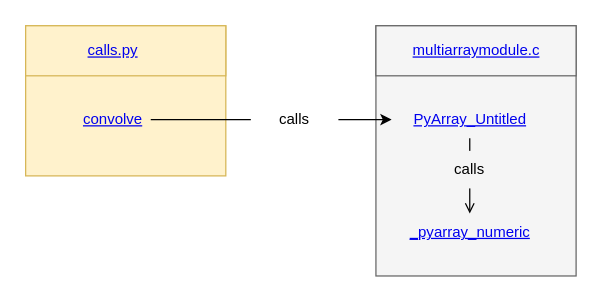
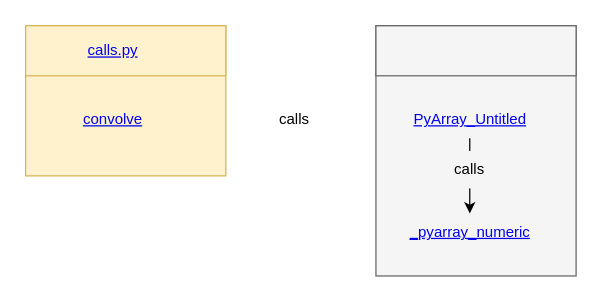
  <mxCell id="0" />
  <mxCell id="1" parent="0" />
  <mxCell id="2" value="" style="rounded=0;whiteSpace=wrap;html=1;fillColor=#fff2cc;strokeColor=#d6b656;" parent="1" vertex="1"><mxGeometry x="20" y="20" width="160" height="120" as="geometry" /></mxCell>
  <mxCell id="3" value="" style="rounded=0;whiteSpace=wrap;html=1;fillColor=#f5f5f5;strokeColor=#666666;fontColor=#333333;" parent="1" vertex="1"><mxGeometry x="300" y="20" width="160" height="200" as="geometry" /></mxCell>
  <mxCell id="4" value="" style="rounded=0;whiteSpace=wrap;html=1;fillColor=#fff2cc;strokeColor=#d6b656;" parent="1" vertex="1"><mxGeometry x="20" y="20" width="160" height="40" as="geometry" /></mxCell>
  <mxCell id="5" value="&lt;a href=&quot;https://github.com/numpy/numpy/blob/v2.0.0/numpy/_core/numeric.py#L782-L878&quot;&gt;calls.py&lt;/a&gt;" style="text;html=1;align=center;verticalAlign=middle;whiteSpace=wrap;rounded=0;" parent="1" vertex="1"><mxGeometry x="60" y="25" width="60" height="30" as="geometry" /></mxCell>
  <mxCell id="6" value="&lt;a href=&quot;https://github.com/numpy/numpy/blob/v2.0.0/numpy/_core/numeric.py#L782-L878&quot;&gt;convolve&lt;/a&gt;" style="text;html=1;align=center;verticalAlign=middle;whiteSpace=wrap;rounded=0;" parent="1" vertex="1"><mxGeometry x="60" y="80" width="60" height="30" as="geometry" /></mxCell>
  <mxCell id="7" value="" style="rounded=0;whiteSpace=wrap;html=1;fillColor=#f5f5f5;strokeColor=#666666;fontColor=#333333;" parent="1" vertex="1"><mxGeometry x="300" y="20" width="160" height="40" as="geometry" /></mxCell>
- <mxCell id="8" value="&lt;a href=&quot;https://github.com/numpy/numpy/blob/v2.0.0/numpy/_core/src/multiarray/multiarraymodule.c&quot;&gt;multiarraymodule.c&lt;/a&gt;" style="text;html=1;align=center;verticalAlign=middle;whiteSpace=wrap;rounded=0;" parent="1" vertex="1"><mxGeometry x="322.5" y="25" width="115" height="30" as="geometry" /></mxCell>
  <mxCell id="9" value="&lt;a href=&quot;https://github.com/numpy/numpy/blob/v2.0.0/numpy/_core/src/multiarray/multiarraymodule.c#L1370&quot;&gt;PyArray_Untitled&lt;/a&gt;" style="text;html=1;align=center;verticalAlign=middle;whiteSpace=wrap;rounded=0;" parent="1" vertex="1"><mxGeometry x="312.5" y="80" width="125" height="30" as="geometry" /></mxCell>
  <mxCell id="10" value="&lt;a href=&quot;https://github.com/numpy/numpy/blob/v2.0.0/numpy/_core/src/multiarray/multiarraymodule.c#L1125&quot;&gt;_pyarray_numeric&lt;/a&gt;" style="text;html=1;align=center;verticalAlign=middle;whiteSpace=wrap;rounded=0;" parent="1" vertex="1"><mxGeometry x="312.5" y="170" width="125" height="30" as="geometry" /></mxCell>
- <mxCell id="11" value="" style="endArrow=classic;html=1;rounded=0;entryX=0;entryY=0.5;entryDx=0;entryDy=0;exitX=1;exitY=0.5;exitDx=0;exitDy=0;" edge="1" parent="1" source="6" target="9"><mxGeometry width="50" height="50" relative="1" as="geometry"><mxPoint x="130" y="90" as="sourcePoint" /><mxPoint x="180" y="40" as="targetPoint" /></mxGeometry></mxCell>
- <mxCell id="12" value="" style="endArrow=open;html=1;rounded=0;exitX=0.5;exitY=1;exitDx=0;exitDy=0;entryX=0.5;entryY=0;entryDx=0;entryDy=0;" edge="1" parent="1" source="9" target="10"><mxGeometry width="50" height="50" relative="1" as="geometry"><mxPoint x="130" y="300" as="sourcePoint" /><mxPoint x="180" y="250" as="targetPoint" /></mxGeometry></mxCell>
+ <mxCell id="12" value="" style="endArrow=classic;html=1;rounded=0;exitX=0.5;exitY=1;exitDx=0;exitDy=0;entryX=0.5;entryY=0;entryDx=0;entryDy=0;" edge="1" parent="1" source="9" target="10"><mxGeometry width="50" height="50" relative="1" as="geometry"><mxPoint x="130" y="300" as="sourcePoint" /><mxPoint x="180" y="250" as="targetPoint" /></mxGeometry></mxCell>
  <mxCell id="13" value="Untitled Layer" parent="0" />
  <mxCell id="14" value="" style="rounded=0;whiteSpace=wrap;html=1;strokeColor=none;" vertex="1" parent="13"><mxGeometry x="200" y="80" width="70" height="30" as="geometry" /></mxCell>
  <mxCell id="15" value="calls" style="text;html=1;align=center;verticalAlign=middle;whiteSpace=wrap;rounded=0;" vertex="1" parent="13"><mxGeometry x="210" y="85" width="50" height="20" as="geometry" /></mxCell>
  <mxCell id="16" value="" style="rounded=0;whiteSpace=wrap;html=1;fillColor=#f5f5f5;fontColor=#333333;strokeColor=none;" vertex="1" parent="13"><mxGeometry x="340" y="120" width="70" height="30" as="geometry" /></mxCell>
  <mxCell id="17" value="calls" style="text;html=1;align=center;verticalAlign=middle;whiteSpace=wrap;rounded=0;" vertex="1" parent="13"><mxGeometry x="350" y="125" width="50" height="20" as="geometry" /></mxCell>
